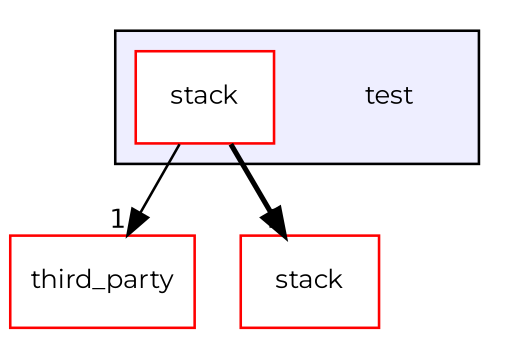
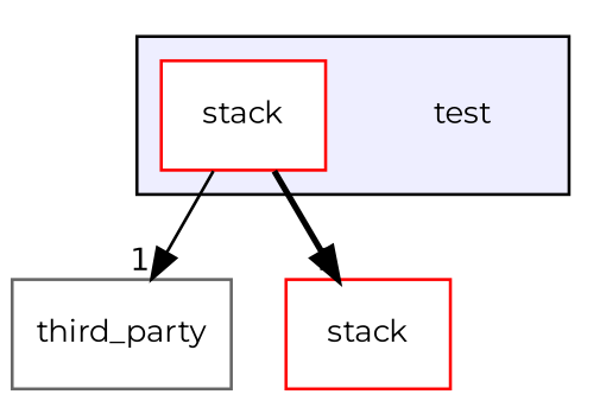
  digraph {
    compound=true
    fontname=Montserrat
    node [fontname=Montserrat fontsize=10 shape=box color=gray40]
    edge [headlabel=1 labeldistance=1.5 labelfontname=Helvetica labelfontsize=10 fontname=Montserrat]
    n1 [label=test shape=plaintext]
    n2 [color=red fillcolor=white label=stack style=filled]
-   n3 [color=red fillcolor=white label=third_party style=filled]
+   n3 [fillcolor=white label=third_party style=filled]
    n4 [label=stack color=red]
    subgraph cluster_1 {
      bgcolor="#eeeeff"
      pencolor=black
      n1
      n2
    }
    n2 -> n3 [style=solid]
    n2 -> n4 [style=bold]
  }
